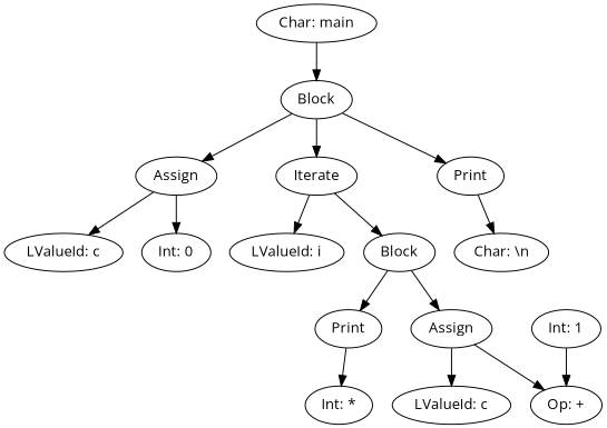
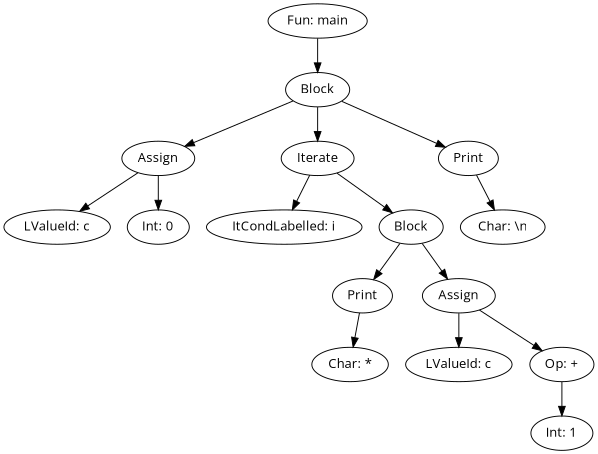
  digraph {
    fontname="Open Sans"
    node [fontname="Open Sans"]
    edge [fontname="Open Sans"]
-   n1 [label="Char: main"]
+   n1 [label="Fun: main"]
    n2 [label=Block]
    n3 [label=Assign]
    n4 [label=Iterate]
    n5 [label=Print]
    n6 [label="LValueId: c"]
    n7 [label="Int: 0"]
-   n8 [label="LValueId: i"]
+   n8 [label="ItCondLabelled: i"]
    n9 [label=Block]
    n10 [label="Char: \\n"]
    n11 [label=Print]
    n12 [label=Assign]
-   n13 [label="Int: *"]
+   n13 [label="Char: *"]
    n14 [label="LValueId: c"]
    n15 [label="Op: +"]
    n16 [label="Int: 1"]
    n1 -> n2
    n2 -> n3
    n2 -> n4
    n2 -> n5
    n3 -> n6
    n3 -> n7
    n4 -> n8
    n4 -> n9
    n5 -> n10
    n9 -> n11
    n9 -> n12
    n11 -> n13
    n12 -> n14
    n12 -> n15
-   n16 -> n15
+   n15 -> n16
  }
